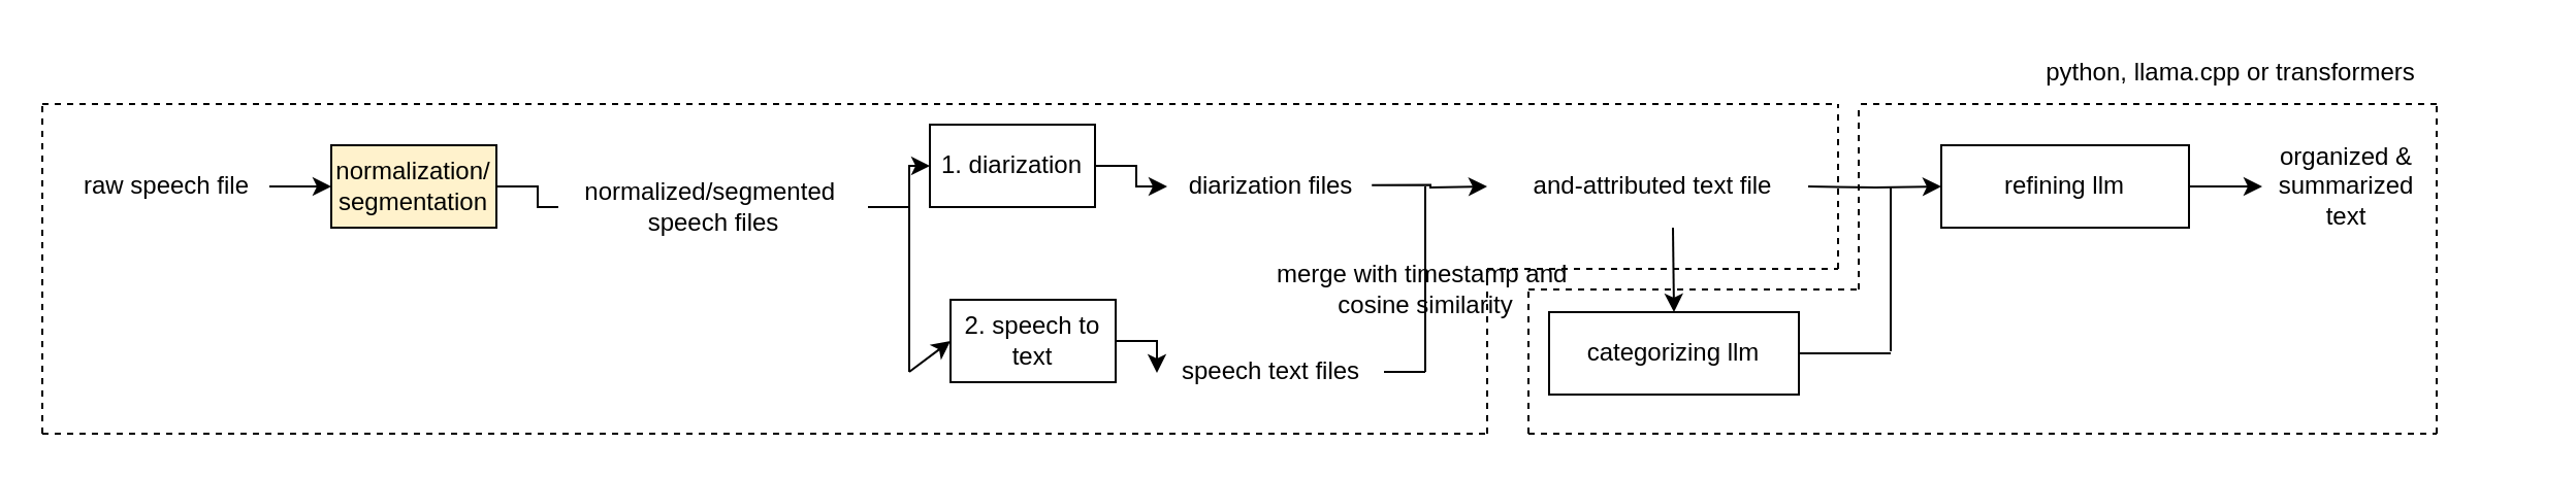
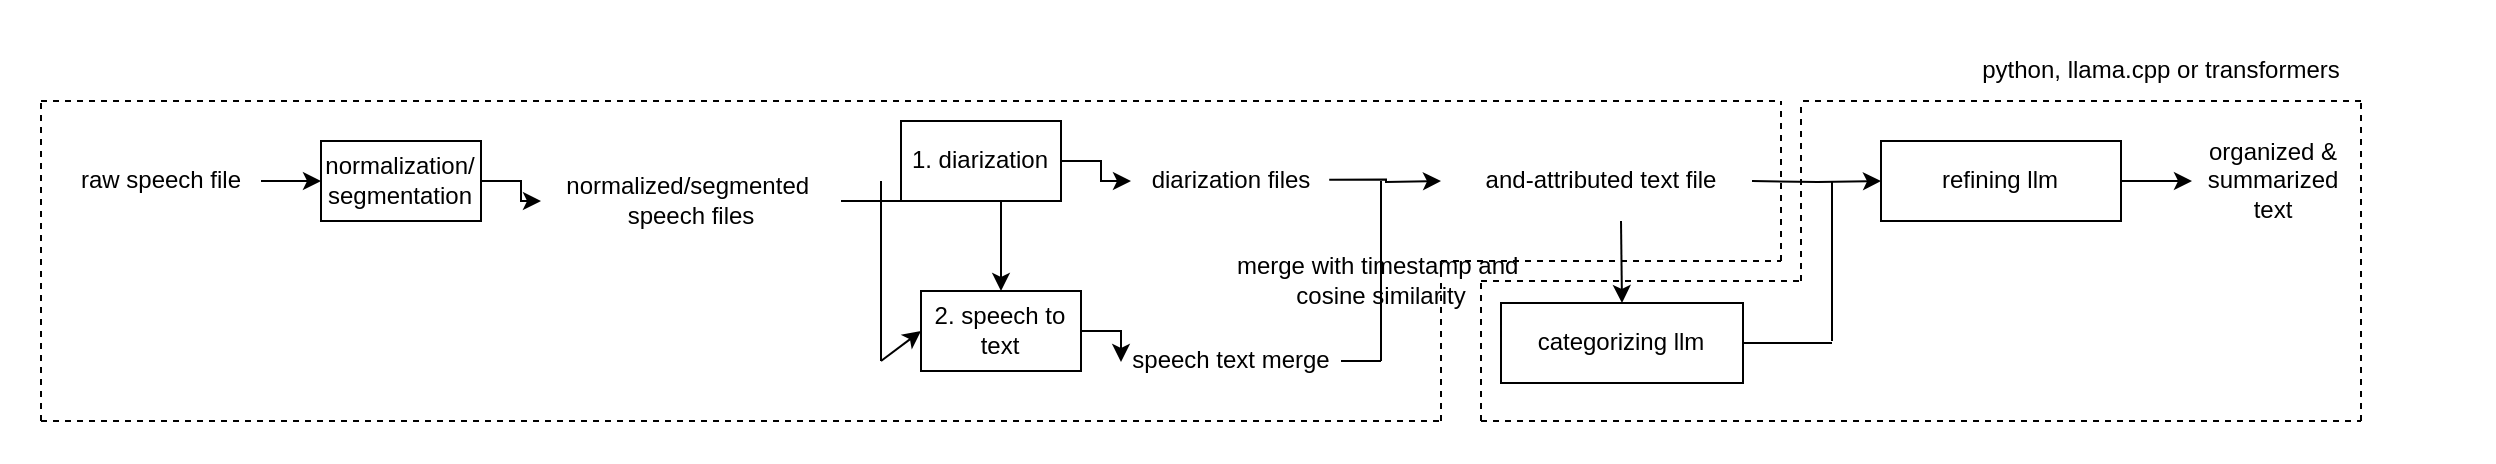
  <mxCell id="0" />
  <mxCell id="1" parent="0" />
  <mxCell id="2" value="merge with timestamp and&amp;nbsp;&lt;div&gt;cosine similarity&lt;/div&gt;" style="text;html=1;align=center;verticalAlign=middle;resizable=0;points=[];autosize=1;strokeColor=none;fillColor=none;" vertex="1" parent="1"><mxGeometry x="605" y="120" width="170" height="40" as="geometry" /></mxCell>
- <mxCell id="3" value="normalization/&lt;div&gt;segmentation&lt;/div&gt;" style="whiteSpace=wrap;html=1;fillColor=#fff2cc;" vertex="1" parent="1"><mxGeometry x="160" y="70" width="80" height="40" as="geometry" /></mxCell>
+ <mxCell id="3" value="normalization/&lt;div&gt;segmentation&lt;/div&gt;" style="whiteSpace=wrap;html=1;" vertex="1" parent="1"><mxGeometry x="160" y="70" width="80" height="40" as="geometry" /></mxCell>
  <mxCell id="4" style="edgeStyle=orthogonalEdgeStyle;rounded=0;orthogonalLoop=1;jettySize=auto;html=1;entryX=0;entryY=0.5;entryDx=0;entryDy=0;" edge="1" parent="1" source="5"><mxGeometry relative="1" as="geometry"><mxPoint x="160" y="90" as="targetPoint" /></mxGeometry></mxCell>
  <mxCell id="5" value="raw speech file" style="text;html=1;align=center;verticalAlign=middle;resizable=0;points=[];autosize=1;strokeColor=none;fillColor=none;" vertex="1" parent="1"><mxGeometry x="30" y="75" width="100" height="30" as="geometry" /></mxCell>
  <mxCell id="6" value="1. diarization" style="rounded=0;whiteSpace=wrap;html=1;" vertex="1" parent="1"><mxGeometry x="450" y="60" width="80" height="40" as="geometry" /></mxCell>
- <mxCell id="7" style="edgeStyle=orthogonalEdgeStyle;rounded=0;orthogonalLoop=1;jettySize=auto;html=1;entryX=0;entryY=0.5;entryDx=0;entryDy=0;" edge="1" parent="1" source="8" target="6"><mxGeometry relative="1" as="geometry" /></mxCell>
+ <mxCell id="7" style="edgeStyle=orthogonalEdgeStyle;rounded=0;orthogonalLoop=1;jettySize=auto;html=1;" edge="1" parent="1" source="8" target="19"><mxGeometry relative="1" as="geometry" /></mxCell>
  <mxCell id="8" value="normalized/segmented&amp;nbsp;&lt;div&gt;speech files&lt;/div&gt;" style="text;html=1;align=center;verticalAlign=middle;resizable=0;points=[];autosize=1;strokeColor=none;fillColor=none;" vertex="1" parent="1"><mxGeometry x="270" y="80" width="150" height="40" as="geometry" /></mxCell>
  <mxCell id="9" style="edgeStyle=orthogonalEdgeStyle;rounded=0;orthogonalLoop=1;jettySize=auto;html=1;entryX=0;entryY=0.5;entryDx=0;entryDy=0;" edge="1" parent="1" target="14"><mxGeometry relative="1" as="geometry"><mxPoint x="875.5" y="90" as="sourcePoint" /></mxGeometry></mxCell>
  <mxCell id="10" style="edgeStyle=orthogonalEdgeStyle;rounded=0;orthogonalLoop=1;jettySize=auto;html=1;exitX=0.991;exitY=0.478;exitDx=0;exitDy=0;exitPerimeter=0;" edge="1" parent="1" source="11"><mxGeometry relative="1" as="geometry"><mxPoint x="720" y="90" as="targetPoint" /><mxPoint x="660" y="89.83" as="sourcePoint" /></mxGeometry></mxCell>
  <mxCell id="11" value="diarization files" style="text;html=1;align=center;verticalAlign=middle;resizable=0;points=[];autosize=1;strokeColor=none;fillColor=none;" vertex="1" parent="1"><mxGeometry x="565" y="75" width="100" height="30" as="geometry" /></mxCell>
  <mxCell id="12" value="categorizing llm" style="rounded=0;whiteSpace=wrap;html=1;" vertex="1" parent="1"><mxGeometry x="750" y="151" width="121" height="40" as="geometry" /></mxCell>
  <mxCell id="13" style="edgeStyle=orthogonalEdgeStyle;rounded=0;orthogonalLoop=1;jettySize=auto;html=1;" edge="1" parent="1" source="14"><mxGeometry relative="1" as="geometry"><mxPoint x="1095.5" y="90" as="targetPoint" /></mxGeometry></mxCell>
  <mxCell id="14" value="refining llm" style="rounded=0;whiteSpace=wrap;html=1;" vertex="1" parent="1"><mxGeometry x="940" y="70" width="120" height="40" as="geometry" /></mxCell>
  <mxCell id="15" value="" style="endArrow=none;html=1;rounded=0;exitX=1;exitY=0.5;exitDx=0;exitDy=0;" edge="1" parent="1" source="12"><mxGeometry width="50" height="50" relative="1" as="geometry"><mxPoint x="991" y="151" as="sourcePoint" /><mxPoint x="915.5" y="171" as="targetPoint" /></mxGeometry></mxCell>
  <mxCell id="16" value="" style="endArrow=none;html=1;rounded=0;" edge="1" parent="1"><mxGeometry width="50" height="50" relative="1" as="geometry"><mxPoint x="915.5" y="170" as="sourcePoint" /><mxPoint x="915.5" y="90" as="targetPoint" /></mxGeometry></mxCell>
  <mxCell id="17" value="&lt;span style=&quot;text-wrap-mode: wrap;&quot;&gt;organized &amp;amp; summarized text&lt;/span&gt;" style="text;html=1;align=center;verticalAlign=middle;resizable=0;points=[];autosize=1;strokeColor=none;fillColor=none;" vertex="1" parent="1"><mxGeometry x="1045.5" y="75" width="180" height="30" as="geometry" /></mxCell>
  <mxCell id="18" style="edgeStyle=orthogonalEdgeStyle;rounded=0;orthogonalLoop=1;jettySize=auto;html=1;" edge="1" parent="1" source="19"><mxGeometry relative="1" as="geometry"><mxPoint x="560" y="180" as="targetPoint" /></mxGeometry></mxCell>
  <mxCell id="19" value="2. speech to text" style="rounded=0;whiteSpace=wrap;html=1;" vertex="1" parent="1"><mxGeometry x="460" y="145" width="80" height="40" as="geometry" /></mxCell>
  <mxCell id="20" value="and-attributed text file" style="text;html=1;align=center;verticalAlign=middle;resizable=0;points=[];autosize=1;strokeColor=none;fillColor=none;" vertex="1" parent="1"><mxGeometry x="720" y="75" width="160" height="30" as="geometry" /></mxCell>
  <mxCell id="21" value="" style="endArrow=none;html=1;rounded=0;" edge="1" parent="1"><mxGeometry width="50" height="50" relative="1" as="geometry"><mxPoint x="440" y="90" as="sourcePoint" /><mxPoint x="440" y="180" as="targetPoint" /></mxGeometry></mxCell>
- <mxCell id="22" style="edgeStyle=orthogonalEdgeStyle;rounded=0;orthogonalLoop=1;jettySize=auto;html=1;entryX=0;entryY=0.5;entryDx=0;entryDy=0;entryPerimeter=0;endArrow=none;" edge="1" parent="1" source="3" target="8"><mxGeometry relative="1" as="geometry" /></mxCell>
+ <mxCell id="22" style="edgeStyle=orthogonalEdgeStyle;rounded=0;orthogonalLoop=1;jettySize=auto;html=1;entryX=0;entryY=0.5;entryDx=0;entryDy=0;entryPerimeter=0;" edge="1" parent="1" source="3" target="8"><mxGeometry relative="1" as="geometry" /></mxCell>
  <mxCell id="23" style="edgeStyle=orthogonalEdgeStyle;rounded=0;orthogonalLoop=1;jettySize=auto;html=1;entryX=0;entryY=0.5;entryDx=0;entryDy=0;entryPerimeter=0;" edge="1" parent="1" source="6" target="11"><mxGeometry relative="1" as="geometry" /></mxCell>
  <mxCell id="24" value="" style="endArrow=classic;html=1;rounded=0;entryX=0;entryY=0.5;entryDx=0;entryDy=0;" edge="1" parent="1" target="19"><mxGeometry width="50" height="50" relative="1" as="geometry"><mxPoint x="440" y="180" as="sourcePoint" /><mxPoint x="500" y="170" as="targetPoint" /></mxGeometry></mxCell>
- <mxCell id="25" value="speech text files" style="text;html=1;align=center;verticalAlign=middle;resizable=0;points=[];autosize=1;strokeColor=none;fillColor=none;" vertex="1" parent="1"><mxGeometry x="560" y="165" width="110" height="30" as="geometry" /></mxCell>
+ <mxCell id="25" value="speech text merge" style="text;html=1;align=center;verticalAlign=middle;resizable=0;points=[];autosize=1;strokeColor=none;fillColor=none;" vertex="1" parent="1"><mxGeometry x="560" y="165" width="110" height="30" as="geometry" /></mxCell>
  <mxCell id="26" value="" style="endArrow=none;html=1;rounded=0;" edge="1" parent="1"><mxGeometry width="50" height="50" relative="1" as="geometry"><mxPoint x="670" y="180" as="sourcePoint" /><mxPoint x="690" y="180" as="targetPoint" /></mxGeometry></mxCell>
  <mxCell id="27" value="" style="endArrow=none;html=1;rounded=0;" edge="1" parent="1"><mxGeometry width="50" height="50" relative="1" as="geometry"><mxPoint x="690" y="180" as="sourcePoint" /><mxPoint x="690" y="90" as="targetPoint" /></mxGeometry></mxCell>
  <mxCell id="28" value="" style="endArrow=classic;html=1;rounded=0;entryX=0.5;entryY=0;entryDx=0;entryDy=0;" edge="1" parent="1" target="12"><mxGeometry width="50" height="50" relative="1" as="geometry"><mxPoint x="810" y="110" as="sourcePoint" /><mxPoint x="840" y="150" as="targetPoint" /></mxGeometry></mxCell>
  <mxCell id="29" value="" style="endArrow=none;html=1;rounded=0;dashed=1;" edge="1" parent="1"><mxGeometry width="50" height="50" relative="1" as="geometry"><mxPoint x="20" y="50" as="sourcePoint" /><mxPoint x="890" y="50" as="targetPoint" /></mxGeometry></mxCell>
  <mxCell id="30" value="" style="endArrow=none;html=1;rounded=0;dashed=1;" edge="1" parent="1"><mxGeometry width="50" height="50" relative="1" as="geometry"><mxPoint x="20" y="210" as="sourcePoint" /><mxPoint x="20" y="50" as="targetPoint" /></mxGeometry></mxCell>
  <mxCell id="31" value="" style="endArrow=none;html=1;rounded=0;dashed=1;" edge="1" parent="1"><mxGeometry width="50" height="50" relative="1" as="geometry"><mxPoint x="20" y="210" as="sourcePoint" /><mxPoint x="720" y="210" as="targetPoint" /></mxGeometry></mxCell>
  <mxCell id="32" value="" style="endArrow=none;html=1;rounded=0;dashed=1;" edge="1" parent="1"><mxGeometry width="50" height="50" relative="1" as="geometry"><mxPoint x="890" y="130" as="sourcePoint" /><mxPoint x="890" y="50" as="targetPoint" /></mxGeometry></mxCell>
  <mxCell id="33" value="" style="endArrow=none;html=1;rounded=0;dashed=1;" edge="1" parent="1"><mxGeometry width="50" height="50" relative="1" as="geometry"><mxPoint x="720" y="130" as="sourcePoint" /><mxPoint x="890" y="130" as="targetPoint" /></mxGeometry></mxCell>
  <mxCell id="34" value="" style="endArrow=none;html=1;rounded=0;dashed=1;" edge="1" parent="1"><mxGeometry width="50" height="50" relative="1" as="geometry"><mxPoint x="720" y="210" as="sourcePoint" /><mxPoint x="720" y="130" as="targetPoint" /></mxGeometry></mxCell>
  <mxCell id="35" value="" style="endArrow=none;dashed=1;html=1;rounded=0;" edge="1" parent="1"><mxGeometry width="50" height="50" relative="1" as="geometry"><mxPoint x="900" y="140" as="sourcePoint" /><mxPoint x="900" y="50" as="targetPoint" /></mxGeometry></mxCell>
  <mxCell id="36" value="" style="endArrow=none;dashed=1;html=1;rounded=0;" edge="1" parent="1"><mxGeometry width="50" height="50" relative="1" as="geometry"><mxPoint x="740" y="140" as="sourcePoint" /><mxPoint x="900" y="140" as="targetPoint" /></mxGeometry></mxCell>
  <mxCell id="37" value="" style="endArrow=none;dashed=1;html=1;rounded=0;" edge="1" parent="1"><mxGeometry width="50" height="50" relative="1" as="geometry"><mxPoint x="1180" y="50" as="sourcePoint" /><mxPoint x="900" y="50" as="targetPoint" /></mxGeometry></mxCell>
  <mxCell id="38" value="" style="endArrow=none;dashed=1;html=1;rounded=0;" edge="1" parent="1"><mxGeometry width="50" height="50" relative="1" as="geometry"><mxPoint x="1180" y="210" as="sourcePoint" /><mxPoint x="1180" y="50" as="targetPoint" /></mxGeometry></mxCell>
  <mxCell id="39" value="" style="endArrow=none;dashed=1;html=1;rounded=0;" edge="1" parent="1"><mxGeometry width="50" height="50" relative="1" as="geometry"><mxPoint x="740" y="210" as="sourcePoint" /><mxPoint x="1180" y="210" as="targetPoint" /></mxGeometry></mxCell>
  <mxCell id="40" value="" style="endArrow=none;dashed=1;html=1;rounded=0;" edge="1" parent="1"><mxGeometry width="50" height="50" relative="1" as="geometry"><mxPoint x="740" y="210" as="sourcePoint" /><mxPoint x="740" y="140" as="targetPoint" /></mxGeometry></mxCell>
  <mxCell id="41" value="python, llama.cpp or transformers" style="text;html=1;align=center;verticalAlign=middle;resizable=0;points=[];autosize=1;strokeColor=none;fillColor=none;" vertex="1" parent="1"><mxGeometry x="980" y="20" width="200" height="30" as="geometry" /></mxCell>
